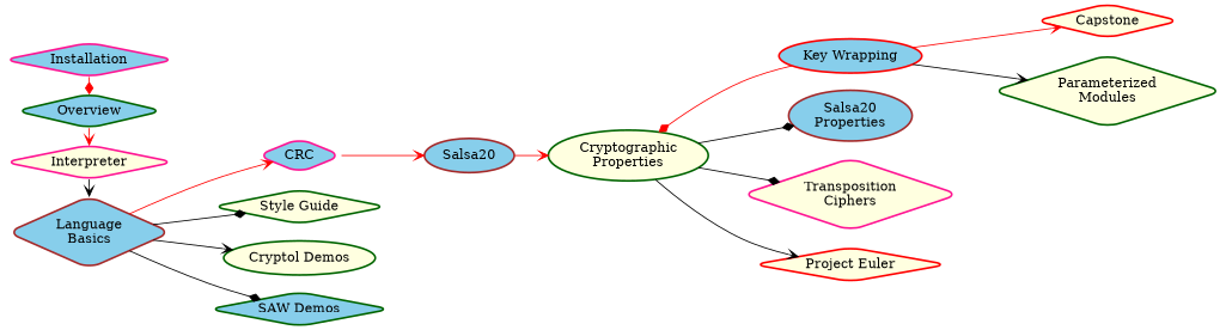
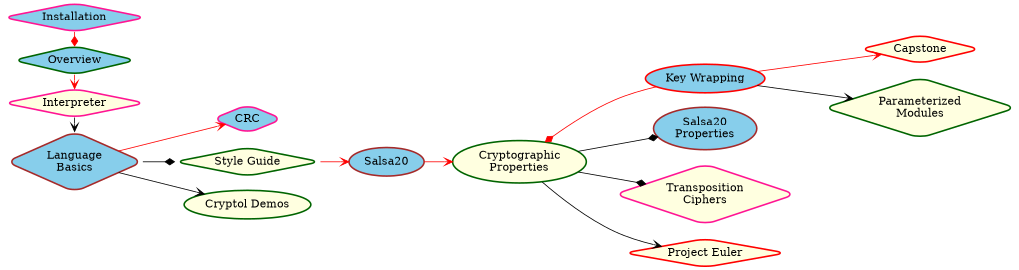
  digraph {
    rankdir=LR
    node [color=darkgreen fillcolor=skyblue penwidth=2 shape=diamond style="rounded,filled"]
    edge [arrowhead=vee color=black penwidth=1]
    Installation [color=deeppink]
    Overview
    Interpreter [color=deeppink fillcolor=lightyellow]
    n4 [color=brown label="Language\nBasics"]
    CRC [color=deeppink]
    n6 [fillcolor=lightyellow label="Style Guide"]
    n7 [fillcolor=lightyellow label="Cryptol Demos" shape=ellipse]
-   n8 [label="SAW Demos"]
    n9 [color=red label="Key Wrapping" shape=ellipse]
    n10 [color=brown label="Salsa20\nProperties" shape=ellipse]
    n11 [color=deeppink fillcolor=lightyellow label="Transposition\nCiphers"]
    n12 [color=red fillcolor=lightyellow label="Project Euler"]
    Capstone [color=red fillcolor=lightyellow]
    n14 [fillcolor=lightyellow label="Parameterized\nModules"]
    Salsa20 [color=brown shape=ellipse]
    n16 [fillcolor=lightyellow label="Cryptographic\nProperties" shape=ellipse]
    subgraph sub_1 {
      rank=same
      Installation
      Overview
      Interpreter
      n4
    }
    subgraph sub_2 {
      rank=same
      CRC
      n6
      n7
-     n8
    }
    subgraph sub_3 {
      rank=same
      n9
      n10
      n11
      n12
    }
    subgraph sub_4 {
      rank=same
      Capstone
      n14
    }
    Installation -> Overview [arrowhead=diamond color=red]
    Overview -> Interpreter [color=red]
    Interpreter -> n4
    n4 -> CRC [color=red]
    n4 -> n6 [arrowhead=diamond]
    n4 -> n7
-   n4 -> n8 [arrowhead=diamond]
-   CRC -> Salsa20 [color=red]
+   n6 -> Salsa20 [color=red]
    n9 -> Capstone [color=red]
    n9 -> n14
    n9 -> n16 [arrowhead=diamond color=red]
    Salsa20 -> n16 [color=red]
    n16 -> n10 [arrowhead=diamond]
    n16 -> n11 [arrowhead=diamond]
    n16 -> n12
  }
